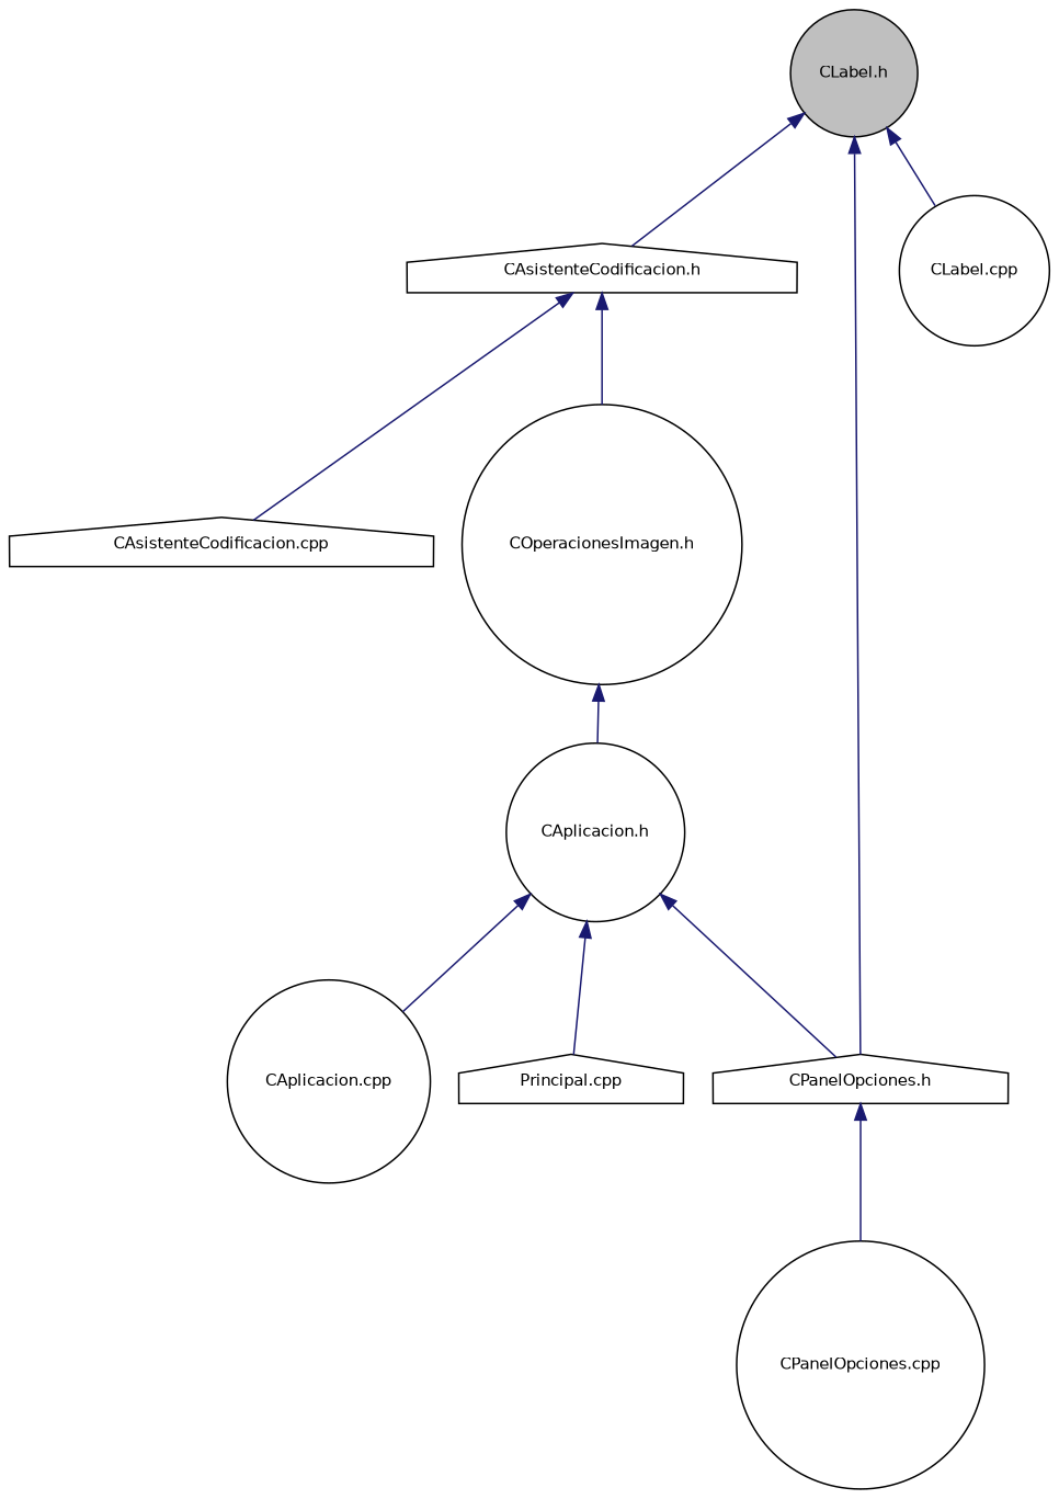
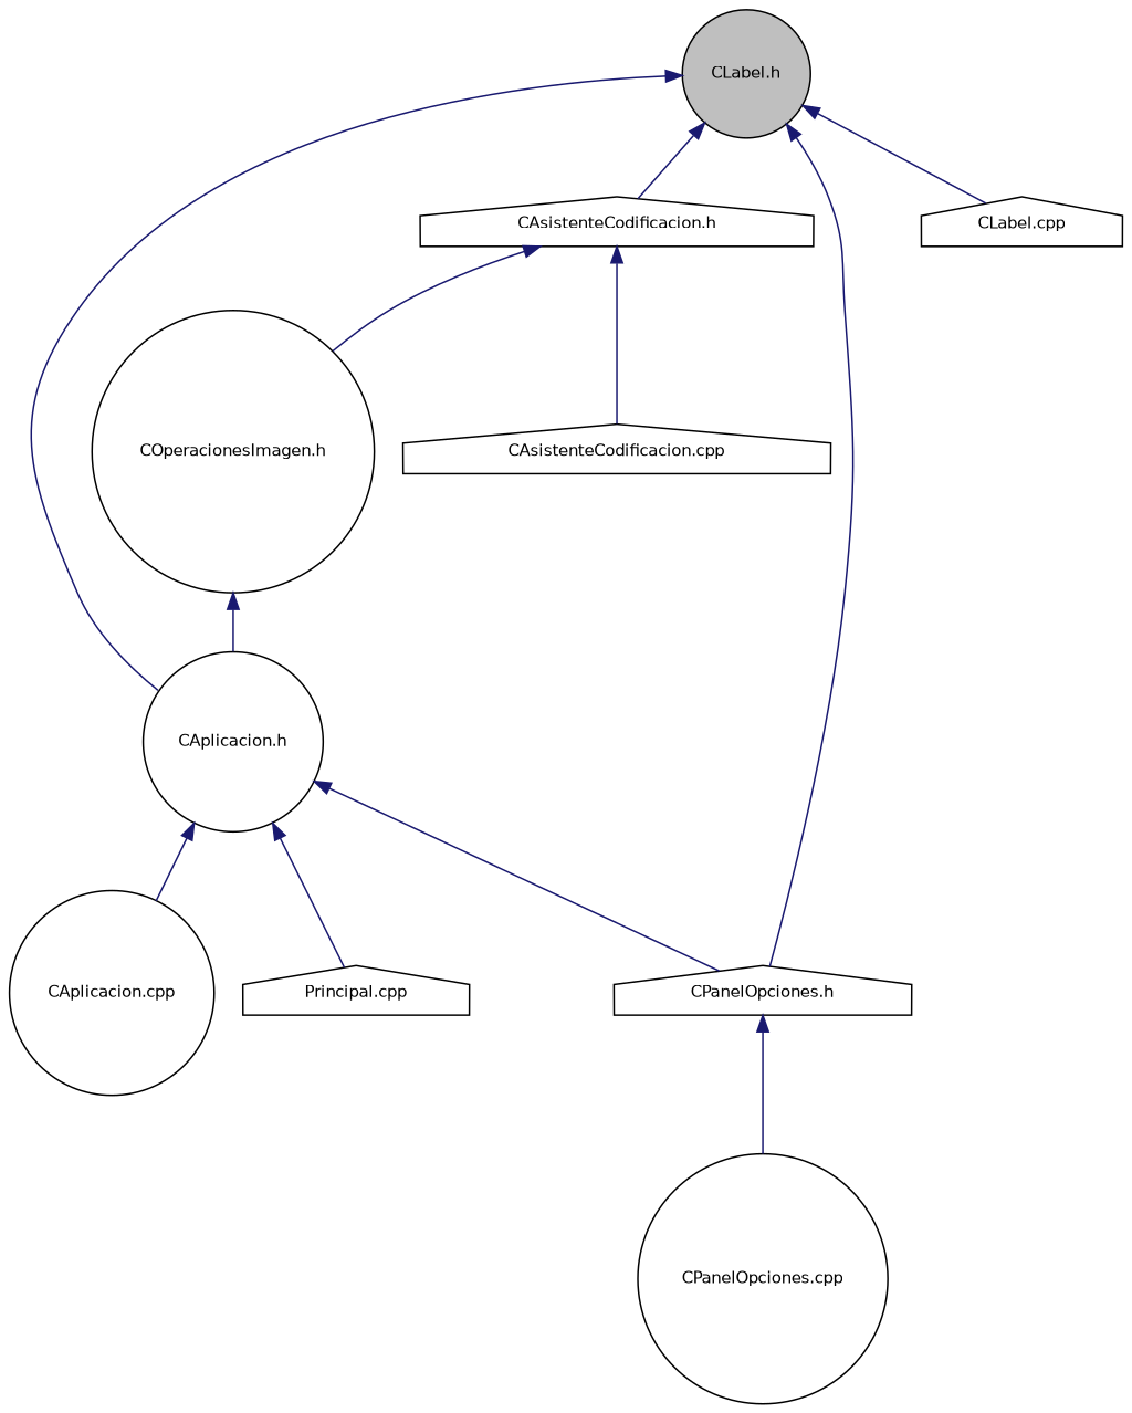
  digraph {
    node [color=black fillcolor=white fontname=Helvetica fontsize=10 shape=circle style=filled]
    edge [color=midnightblue dir=back fontname=Helvetica fontsize=10 labelfontname=Helvetica labelfontsize=10 style=solid]
    n1 [fillcolor=grey75 fontcolor=black height=0.2 label="CLabel.h" width=0.4]
    n2 [height=0.2 label="CAplicacion.h" width=0.4]
    n3 [height=0.2 label="CAsistenteCodificacion.h" shape=house width=0.4]
    n4 [height=0.2 label="CPanelOpciones.h" shape=house width=0.4]
-   n5 [height=0.2 label="CLabel.cpp" width=0.4]
+   n5 [height=0.2 label="CLabel.cpp" shape=house width=0.4]
    n6 [height=0.2 label="CAplicacion.cpp" width=0.4]
    n7 [height=0.2 label="Principal.cpp" shape=house width=0.4]
    n8 [height=0.2 label="COperacionesImagen.h" width=0.4]
    n9 [height=0.2 label="CAsistenteCodificacion.cpp" shape=house width=0.4]
    n10 [height=0.2 label="CPanelOpciones.cpp" width=0.4]
+   n1 -> n2
    n1 -> n3
    n1 -> n4
    n1 -> n5
    n2 -> n4
    n2 -> n6
    n2 -> n7
    n3 -> n8
    n3 -> n9
    n4 -> n10
    n8 -> n2
  }
